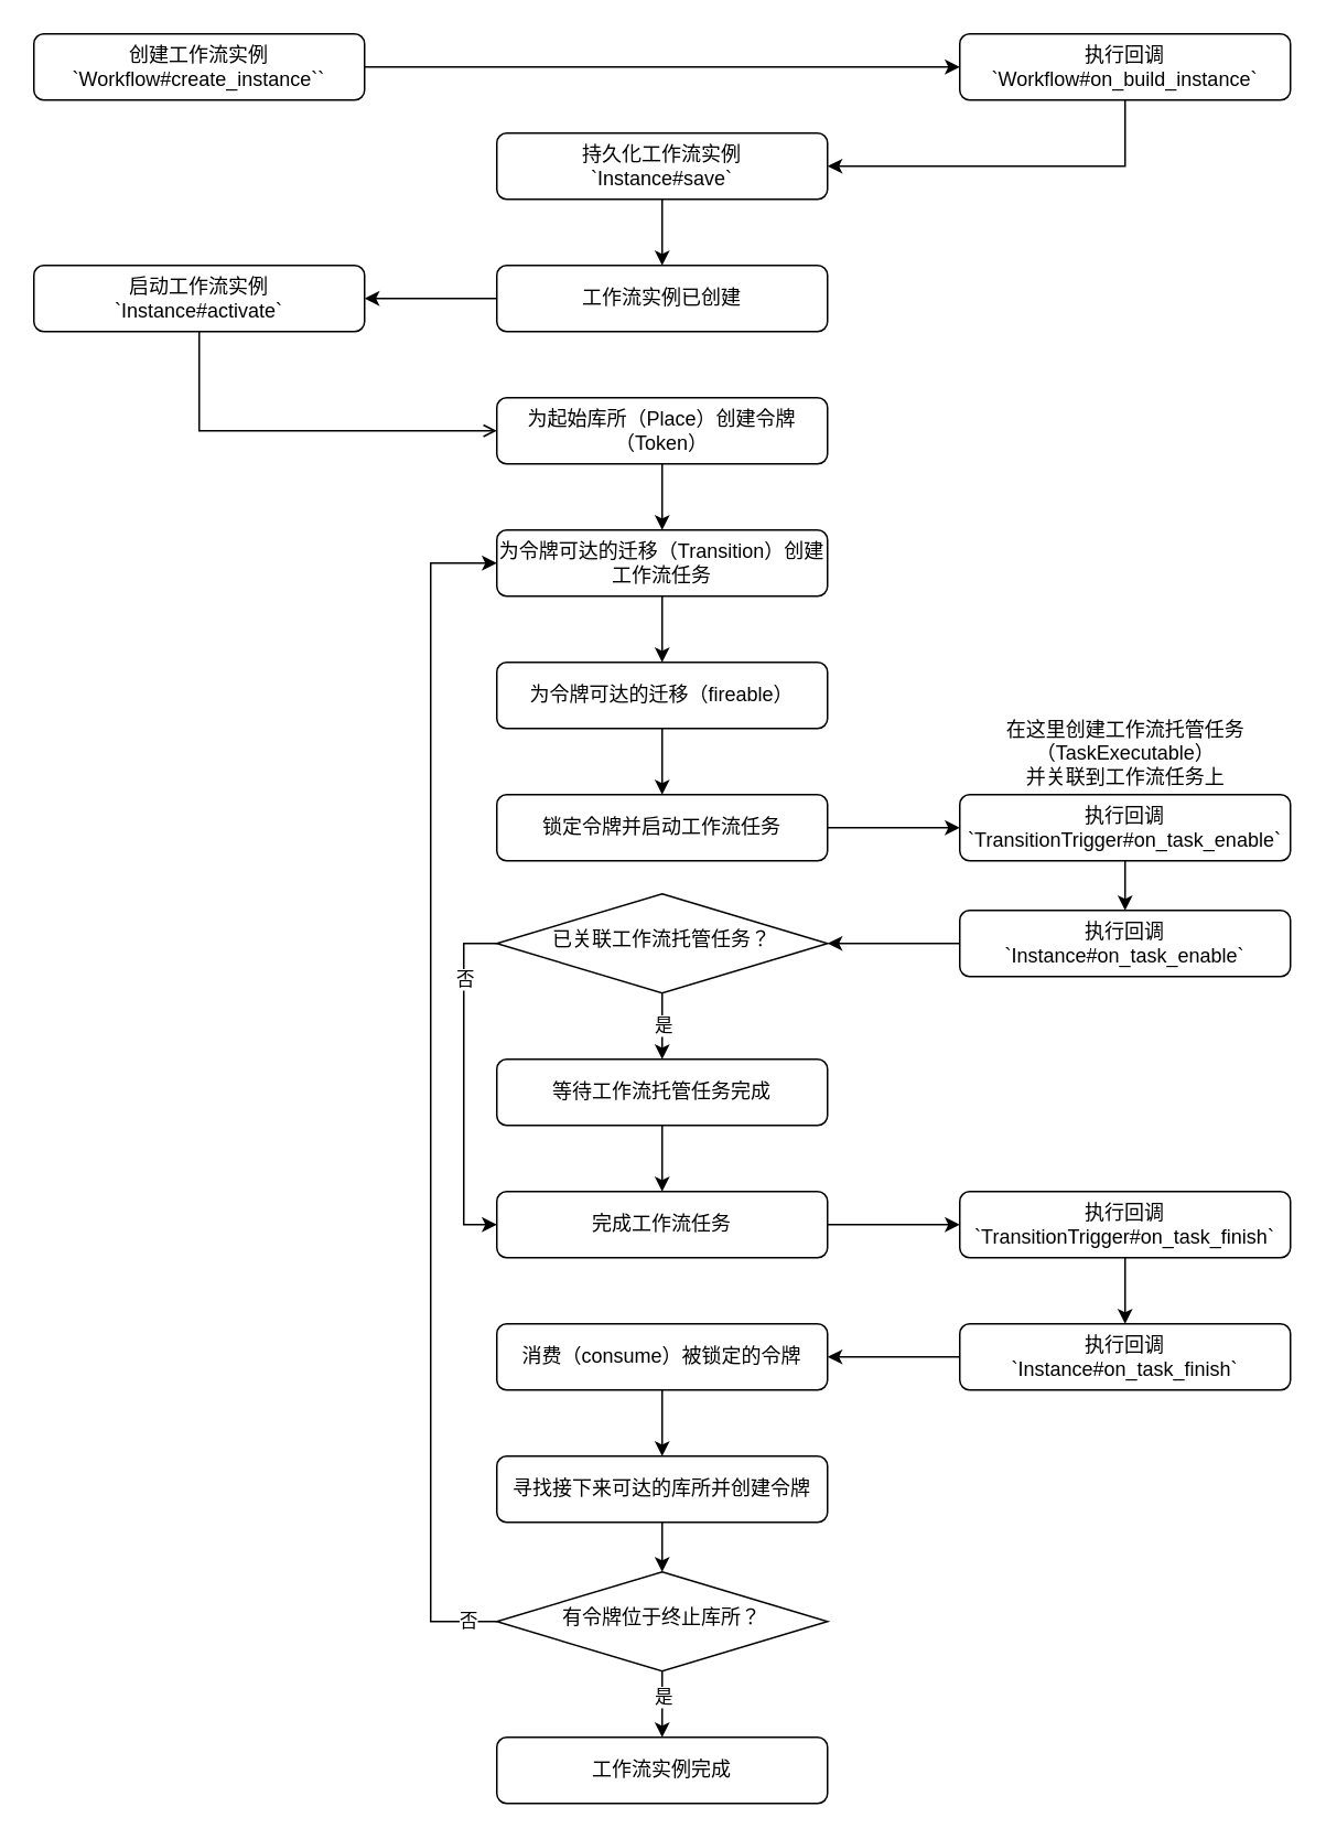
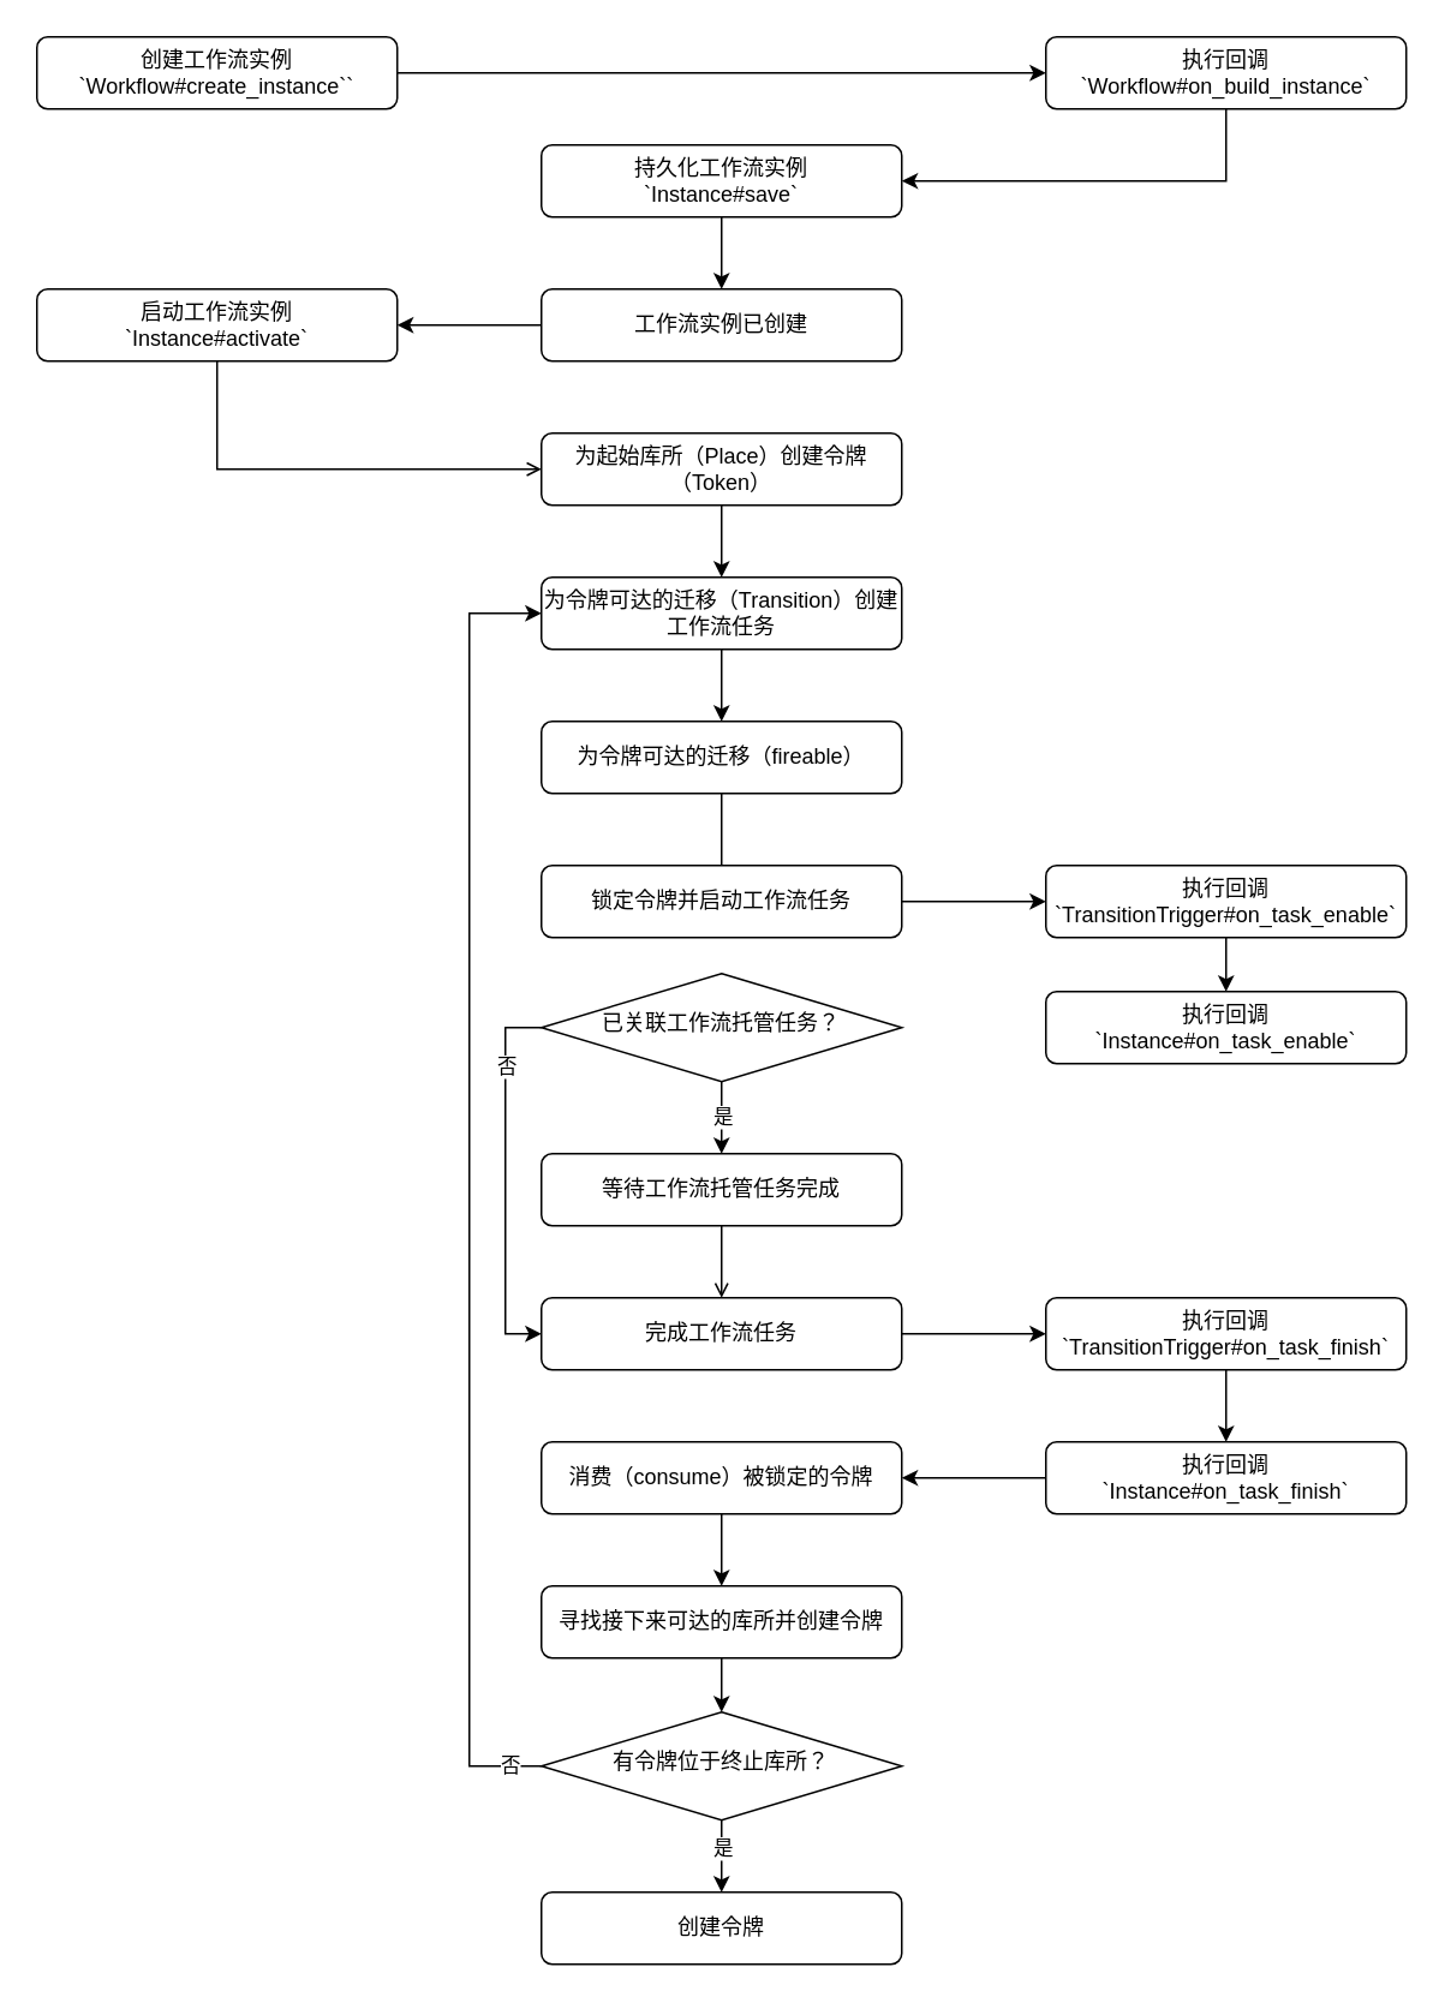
  <mxCell id="0" />
  <mxCell id="1" parent="0" />
  <mxCell id="2" value="" style="edgeStyle=orthogonalEdgeStyle;rounded=0;orthogonalLoop=1;jettySize=auto;html=1;" parent="1" source="3" target="5" edge="1"><mxGeometry relative="1" as="geometry" /></mxCell>
  <mxCell id="3" value="工作流实例已创建" style="rounded=1;whiteSpace=wrap;html=1;fontSize=12;glass=0;strokeWidth=1;shadow=0;" parent="1" vertex="1"><mxGeometry x="300" y="160" width="200" height="40" as="geometry" /></mxCell>
  <mxCell id="4" style="edgeStyle=orthogonalEdgeStyle;rounded=0;orthogonalLoop=1;jettySize=auto;html=1;entryX=0;entryY=0.5;entryDx=0;entryDy=0;exitX=0.5;exitY=1;exitDx=0;exitDy=0;endArrow=open;" parent="1" source="5" target="7" edge="1"><mxGeometry relative="1" as="geometry"><mxPoint x="110" y="130" as="sourcePoint" /><Array as="points"><mxPoint x="120" y="260" /></Array></mxGeometry></mxCell>
  <mxCell id="5" value="启动工作流实例&lt;br&gt;`Instance#activate`" style="rounded=1;whiteSpace=wrap;html=1;fontSize=12;glass=0;strokeWidth=1;shadow=0;" parent="1" vertex="1"><mxGeometry x="20" y="160" width="200" height="40" as="geometry" /></mxCell>
  <mxCell id="6" value="" style="edgeStyle=orthogonalEdgeStyle;rounded=0;orthogonalLoop=1;jettySize=auto;html=1;" parent="1" source="7" target="9" edge="1"><mxGeometry relative="1" as="geometry" /></mxCell>
  <mxCell id="7" value="为起始库所（Place）创建令牌（Token）" style="rounded=1;whiteSpace=wrap;html=1;fontSize=12;glass=0;strokeWidth=1;shadow=0;" parent="1" vertex="1"><mxGeometry x="300" y="240" width="200" height="40" as="geometry" /></mxCell>
  <mxCell id="8" style="edgeStyle=orthogonalEdgeStyle;rounded=0;orthogonalLoop=1;jettySize=auto;html=1;exitX=0.5;exitY=1;exitDx=0;exitDy=0;entryX=0.5;entryY=0;entryDx=0;entryDy=0;" parent="1" source="9" target="44" edge="1"><mxGeometry relative="1" as="geometry" /></mxCell>
  <mxCell id="9" value="为令牌可达的迁移（Transition）创建工作流任务" style="rounded=1;whiteSpace=wrap;html=1;fontSize=12;glass=0;strokeWidth=1;shadow=0;" parent="1" vertex="1"><mxGeometry x="300" y="320" width="200" height="40" as="geometry" /></mxCell>
  <mxCell id="10" style="edgeStyle=orthogonalEdgeStyle;rounded=0;orthogonalLoop=1;jettySize=auto;html=1;exitX=1;exitY=0.5;exitDx=0;exitDy=0;entryX=0;entryY=0.5;entryDx=0;entryDy=0;" parent="1" source="11" target="13" edge="1"><mxGeometry relative="1" as="geometry" /></mxCell>
  <mxCell id="11" value="锁定令牌并启动工作流任务" style="rounded=1;whiteSpace=wrap;html=1;fontSize=12;glass=0;strokeWidth=1;shadow=0;" parent="1" vertex="1"><mxGeometry x="300" y="480" width="200" height="40" as="geometry" /></mxCell>
  <mxCell id="12" value="" style="edgeStyle=orthogonalEdgeStyle;rounded=0;orthogonalLoop=1;jettySize=auto;html=1;" parent="1" source="13" target="15" edge="1"><mxGeometry relative="1" as="geometry" /></mxCell>
  <mxCell id="13" value="执行回调&lt;br&gt;`TransitionTrigger#on_task_enable`" style="rounded=1;whiteSpace=wrap;html=1;fontSize=12;glass=0;strokeWidth=1;shadow=0;" parent="1" vertex="1"><mxGeometry x="580" y="480" width="200" height="40" as="geometry" /></mxCell>
- <mxCell id="14" style="edgeStyle=orthogonalEdgeStyle;rounded=0;orthogonalLoop=1;jettySize=auto;html=1;exitX=0;exitY=0.5;exitDx=0;exitDy=0;entryX=1;entryY=0.5;entryDx=0;entryDy=0;" parent="1" source="15" target="20" edge="1"><mxGeometry relative="1" as="geometry" /></mxCell>
  <mxCell id="15" value="执行回调&lt;br&gt;`Instance#on_task_enable`" style="rounded=1;whiteSpace=wrap;html=1;fontSize=12;glass=0;strokeWidth=1;shadow=0;" parent="1" vertex="1"><mxGeometry x="580" y="550" width="200" height="40" as="geometry" /></mxCell>
  <mxCell id="16" style="edgeStyle=orthogonalEdgeStyle;rounded=0;orthogonalLoop=1;jettySize=auto;html=1;exitX=0.5;exitY=1;exitDx=0;exitDy=0;entryX=0.5;entryY=0;entryDx=0;entryDy=0;" parent="1" source="20" target="46" edge="1"><mxGeometry relative="1" as="geometry" /></mxCell>
  <mxCell id="17" value="是" style="edgeLabel;html=1;align=center;verticalAlign=middle;resizable=0;points=[];" parent="16" vertex="1" connectable="0"><mxGeometry x="-0.038" y="4" relative="1" as="geometry"><mxPoint x="-4" as="offset" /></mxGeometry></mxCell>
  <mxCell id="18" style="edgeStyle=orthogonalEdgeStyle;rounded=0;orthogonalLoop=1;jettySize=auto;html=1;exitX=0;exitY=0.5;exitDx=0;exitDy=0;entryX=0;entryY=0.5;entryDx=0;entryDy=0;" parent="1" source="20" target="23" edge="1"><mxGeometry relative="1" as="geometry" /></mxCell>
  <mxCell id="19" value="否" style="edgeLabel;html=1;align=center;verticalAlign=middle;resizable=0;points=[];" parent="18" vertex="1" connectable="0"><mxGeometry x="-0.634" relative="1" as="geometry"><mxPoint y="3.53" as="offset" /></mxGeometry></mxCell>
  <mxCell id="20" value="已关联&lt;span style=&quot;background-color: rgb(255 , 255 , 255)&quot;&gt;工作流托管任务&lt;/span&gt;？" style="rhombus;whiteSpace=wrap;html=1;shadow=0;fontFamily=Helvetica;fontSize=12;align=center;strokeWidth=1;spacing=6;spacingTop=-4;" parent="1" vertex="1"><mxGeometry x="300" y="540" width="200" height="60" as="geometry" /></mxCell>
  <mxCell id="21" value="" style="edgeStyle=orthogonalEdgeStyle;rounded=0;orthogonalLoop=1;jettySize=auto;html=1;" parent="1" source="30" target="29" edge="1"><mxGeometry relative="1" as="geometry" /></mxCell>
  <mxCell id="22" value="" style="edgeStyle=orthogonalEdgeStyle;rounded=0;orthogonalLoop=1;jettySize=auto;html=1;entryX=0;entryY=0.5;entryDx=0;entryDy=0;" parent="1" source="23" target="25" edge="1"><mxGeometry relative="1" as="geometry" /></mxCell>
  <mxCell id="23" value="完成工作流任务" style="rounded=1;whiteSpace=wrap;html=1;fontSize=12;glass=0;strokeWidth=1;shadow=0;" parent="1" vertex="1"><mxGeometry x="300" y="720" width="200" height="40" as="geometry" /></mxCell>
  <mxCell id="24" value="" style="edgeStyle=orthogonalEdgeStyle;rounded=0;orthogonalLoop=1;jettySize=auto;html=1;exitX=0;exitY=0.5;exitDx=0;exitDy=0;entryX=1;entryY=0.5;entryDx=0;entryDy=0;" parent="1" source="41" target="30" edge="1"><mxGeometry relative="1" as="geometry" /></mxCell>
  <mxCell id="25" value="执行回调&lt;br&gt;`TransitionTrigger#on_task_finish`" style="rounded=1;whiteSpace=wrap;html=1;fontSize=12;glass=0;strokeWidth=1;shadow=0;" parent="1" vertex="1"><mxGeometry x="580" y="720" width="200" height="40" as="geometry" /></mxCell>
  <mxCell id="26" style="edgeStyle=orthogonalEdgeStyle;rounded=0;orthogonalLoop=1;jettySize=auto;html=1;entryX=0;entryY=0.5;entryDx=0;entryDy=0;exitX=0;exitY=0.5;exitDx=0;exitDy=0;" parent="1" source="33" target="9" edge="1"><mxGeometry relative="1" as="geometry"><Array as="points"><mxPoint x="260" y="980" /><mxPoint x="260" y="340" /></Array></mxGeometry></mxCell>
  <mxCell id="27" value="否" style="edgeLabel;html=1;align=center;verticalAlign=middle;resizable=0;points=[];" parent="26" vertex="1" connectable="0"><mxGeometry x="-0.951" y="-1" relative="1" as="geometry"><mxPoint as="offset" /></mxGeometry></mxCell>
  <mxCell id="28" value="" style="edgeStyle=orthogonalEdgeStyle;rounded=0;orthogonalLoop=1;jettySize=auto;html=1;" parent="1" source="29" target="33" edge="1"><mxGeometry relative="1" as="geometry" /></mxCell>
  <mxCell id="29" value="寻找接下来可达的库所并创建令牌" style="rounded=1;whiteSpace=wrap;html=1;fontSize=12;glass=0;strokeWidth=1;shadow=0;" parent="1" vertex="1"><mxGeometry x="300" y="880" width="200" height="40" as="geometry" /></mxCell>
  <mxCell id="30" value="消费（consume）被锁定的令牌" style="rounded=1;whiteSpace=wrap;html=1;fontSize=12;glass=0;strokeWidth=1;shadow=0;" parent="1" vertex="1"><mxGeometry x="300" y="800" width="200" height="40" as="geometry" /></mxCell>
  <mxCell id="31" style="edgeStyle=orthogonalEdgeStyle;rounded=0;orthogonalLoop=1;jettySize=auto;html=1;exitX=0.5;exitY=1;exitDx=0;exitDy=0;entryX=0.5;entryY=0;entryDx=0;entryDy=0;" parent="1" source="33" target="40" edge="1"><mxGeometry relative="1" as="geometry" /></mxCell>
  <mxCell id="32" value="是" style="edgeLabel;html=1;align=center;verticalAlign=middle;resizable=0;points=[];" parent="31" vertex="1" connectable="0"><mxGeometry x="-0.267" relative="1" as="geometry"><mxPoint as="offset" /></mxGeometry></mxCell>
  <mxCell id="33" value="有令牌位于终止库所？" style="rhombus;whiteSpace=wrap;html=1;shadow=0;fontFamily=Helvetica;fontSize=12;align=center;strokeWidth=1;spacing=6;spacingTop=-4;" parent="1" vertex="1"><mxGeometry x="300" y="950" width="200" height="60" as="geometry" /></mxCell>
  <mxCell id="34" value="" style="edgeStyle=orthogonalEdgeStyle;rounded=0;orthogonalLoop=1;jettySize=auto;html=1;" parent="1" source="35" target="37" edge="1"><mxGeometry relative="1" as="geometry" /></mxCell>
  <mxCell id="35" value="创建工作流实例&lt;br&gt;`Workflow#create_instance``" style="rounded=1;whiteSpace=wrap;html=1;fontSize=12;glass=0;strokeWidth=1;shadow=0;" parent="1" vertex="1"><mxGeometry x="20" y="20" width="200" height="40" as="geometry" /></mxCell>
  <mxCell id="36" style="edgeStyle=orthogonalEdgeStyle;rounded=0;orthogonalLoop=1;jettySize=auto;html=1;exitX=0.5;exitY=1;exitDx=0;exitDy=0;entryX=1;entryY=0.5;entryDx=0;entryDy=0;" parent="1" source="37" target="39" edge="1"><mxGeometry relative="1" as="geometry" /></mxCell>
  <mxCell id="37" value="执行回调&lt;br&gt;`Workflow#on_build_instance`" style="rounded=1;whiteSpace=wrap;html=1;fontSize=12;glass=0;strokeWidth=1;shadow=0;" parent="1" vertex="1"><mxGeometry x="580" y="20" width="200" height="40" as="geometry" /></mxCell>
  <mxCell id="38" style="edgeStyle=orthogonalEdgeStyle;rounded=0;orthogonalLoop=1;jettySize=auto;html=1;exitX=0.5;exitY=1;exitDx=0;exitDy=0;entryX=0.5;entryY=0;entryDx=0;entryDy=0;" parent="1" source="39" target="3" edge="1"><mxGeometry relative="1" as="geometry"><mxPoint x="390" y="90" as="targetPoint" /></mxGeometry></mxCell>
  <mxCell id="39" value="持久化工作流实例&lt;br&gt;`Instance#save`" style="rounded=1;whiteSpace=wrap;html=1;fontSize=12;glass=0;strokeWidth=1;shadow=0;" parent="1" vertex="1"><mxGeometry x="300" y="80" width="200" height="40" as="geometry" /></mxCell>
- <mxCell id="40" value="工作流实例完成" style="rounded=1;whiteSpace=wrap;html=1;fontSize=12;glass=0;strokeWidth=1;shadow=0;" parent="1" vertex="1"><mxGeometry x="300" y="1050" width="200" height="40" as="geometry" /></mxCell>
+ <mxCell id="40" value="创建令牌" style="rounded=1;whiteSpace=wrap;html=1;fontSize=12;glass=0;strokeWidth=1;shadow=0;" parent="1" vertex="1"><mxGeometry x="300" y="1050" width="200" height="40" as="geometry" /></mxCell>
  <mxCell id="41" value="执行回调&lt;br&gt;`Instance#on_task_finish`" style="rounded=1;whiteSpace=wrap;html=1;fontSize=12;glass=0;strokeWidth=1;shadow=0;" parent="1" vertex="1"><mxGeometry x="580" y="800" width="200" height="40" as="geometry" /></mxCell>
  <mxCell id="42" value="" style="edgeStyle=orthogonalEdgeStyle;rounded=0;orthogonalLoop=1;jettySize=auto;html=1;exitX=0.5;exitY=1;exitDx=0;exitDy=0;" parent="1" source="25" target="41" edge="1"><mxGeometry relative="1" as="geometry"><mxPoint x="707" y="930" as="sourcePoint" /><mxPoint x="490" y="970" as="targetPoint" /></mxGeometry></mxCell>
- <mxCell id="43" style="edgeStyle=orthogonalEdgeStyle;rounded=0;orthogonalLoop=1;jettySize=auto;html=1;exitX=0.5;exitY=1;exitDx=0;exitDy=0;entryX=0.5;entryY=0;entryDx=0;entryDy=0;" parent="1" source="44" target="11" edge="1"><mxGeometry relative="1" as="geometry" /></mxCell>
+ <mxCell id="43" style="edgeStyle=orthogonalEdgeStyle;rounded=0;orthogonalLoop=1;jettySize=auto;html=1;exitX=0.5;exitY=1;exitDx=0;exitDy=0;entryX=0.5;entryY=0;entryDx=0;entryDy=0;endArrow=none;" parent="1" source="44" target="11" edge="1"><mxGeometry relative="1" as="geometry" /></mxCell>
  <mxCell id="44" value="为令牌可达的迁移（fireable）" style="rounded=1;whiteSpace=wrap;html=1;fontSize=12;glass=0;strokeWidth=1;shadow=0;" parent="1" vertex="1"><mxGeometry x="300" y="400" width="200" height="40" as="geometry" /></mxCell>
- <mxCell id="45" style="edgeStyle=orthogonalEdgeStyle;rounded=0;orthogonalLoop=1;jettySize=auto;html=1;exitX=0.5;exitY=1;exitDx=0;exitDy=0;entryX=0.5;entryY=0;entryDx=0;entryDy=0;" parent="1" source="46" target="23" edge="1"><mxGeometry relative="1" as="geometry" /></mxCell>
+ <mxCell id="45" style="edgeStyle=orthogonalEdgeStyle;rounded=0;orthogonalLoop=1;jettySize=auto;html=1;exitX=0.5;exitY=1;exitDx=0;exitDy=0;entryX=0.5;entryY=0;entryDx=0;entryDy=0;endArrow=open;" parent="1" source="46" target="23" edge="1"><mxGeometry relative="1" as="geometry" /></mxCell>
  <mxCell id="46" value="等待&lt;span style=&quot;background-color: rgb(255 , 255 , 255)&quot;&gt;工作流托管任务&lt;/span&gt;完成" style="rounded=1;whiteSpace=wrap;html=1;fontSize=12;glass=0;strokeWidth=1;shadow=0;" parent="1" vertex="1"><mxGeometry x="300" y="640" width="200" height="40" as="geometry" /></mxCell>
- <mxCell id="47" value="在这里创建&lt;span style=&quot;background-color: rgb(255 , 255 , 255)&quot;&gt;工作流托管任务&lt;/span&gt;&lt;br&gt;（Task&lt;span&gt;Executable）&lt;br&gt;并关联到工作流任务上&lt;/span&gt;" style="text;html=1;align=center;verticalAlign=middle;resizable=0;points=[];autosize=1;" parent="1" vertex="1"><mxGeometry x="600" y="430" width="160" height="50" as="geometry" /></mxCell>
